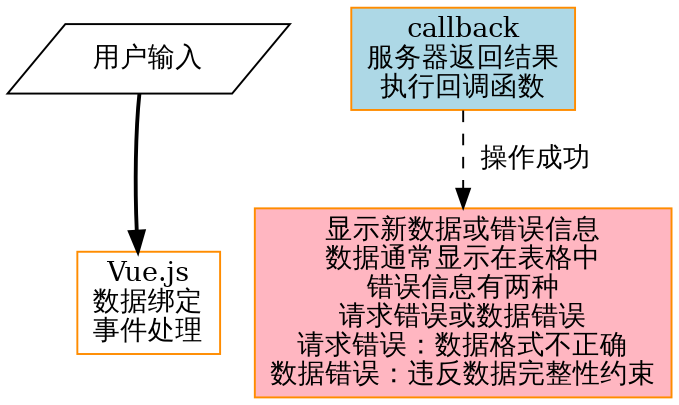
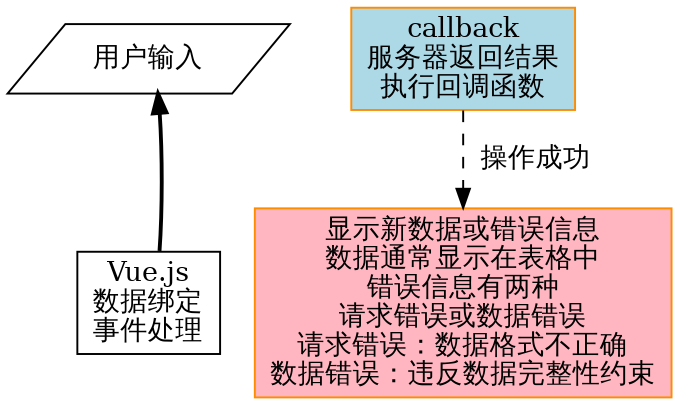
  digraph {
    node [color=black fillcolor=white shape=box style=filled]
    n1 [label="用户输入" shape=parallelogram]
-   n2 [color=darkorange label="Vue.js\n数据绑定\n事件处理"]
+   n2 [label="Vue.js\n数据绑定\n事件处理"]
    n3 [color=darkorange fillcolor=lightblue label="callback\n服务器返回结果\n执行回调函数"]
    n4 [color=darkorange fillcolor=lightpink label="显示新数据或错误信息\n数据通常显示在表格中\n错误信息有两种\n请求错误或数据错误\n请求错误：数据格式不正确\n数据错误：违反数据完整性约束"]
-   n1 -> n2 [style=bold]
+   n2 -> n1 [style=bold]
    n3 -> n4 [label="  操作成功" style=dashed]
  }
